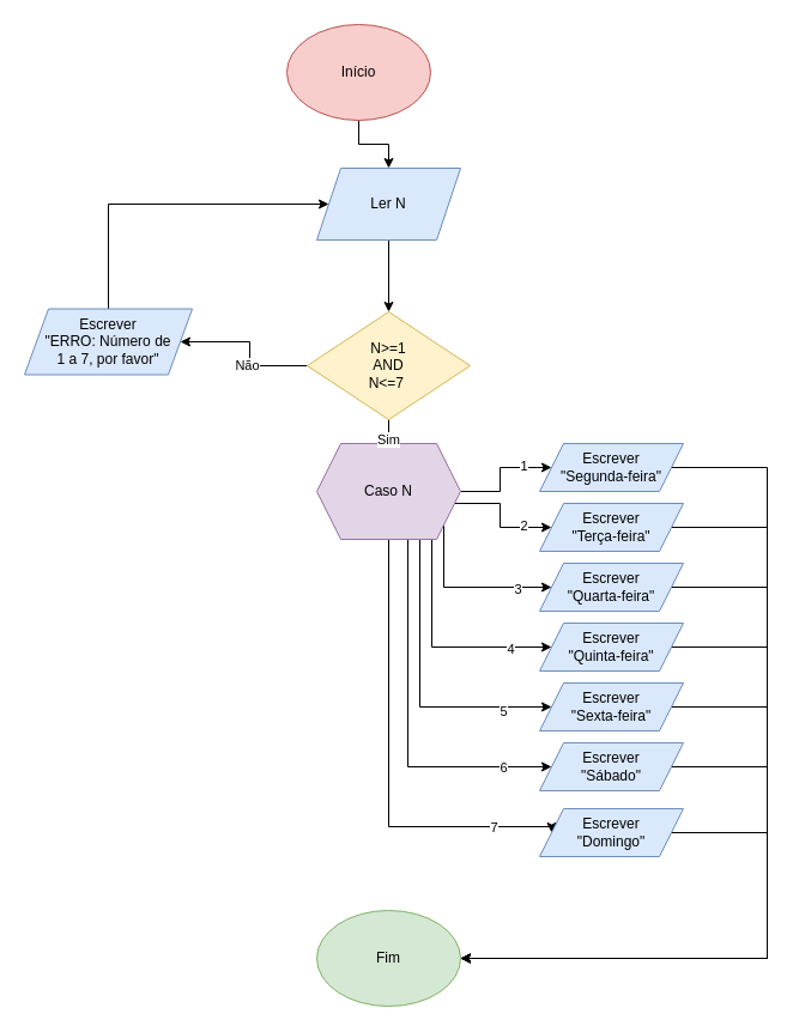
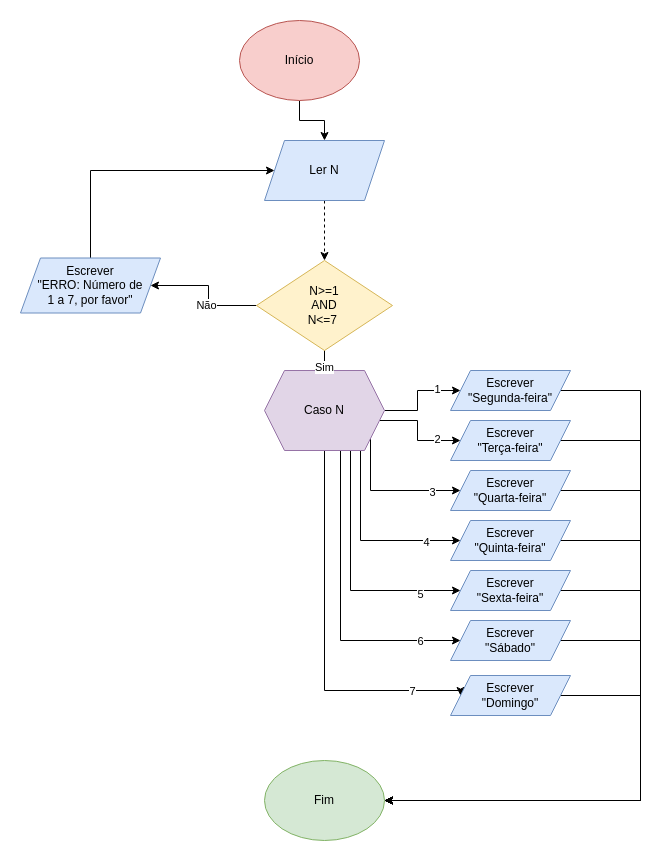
  <mxCell id="0" />
  <mxCell id="1" parent="0" />
  <mxCell id="2" value="" style="edgeStyle=orthogonalEdgeStyle;rounded=0;orthogonalLoop=1;jettySize=auto;html=1;" edge="1" parent="1" source="3" target="5"><mxGeometry relative="1" as="geometry" /></mxCell>
  <mxCell id="3" value="Início" style="ellipse;whiteSpace=wrap;html=1;fillColor=#f8cecc;strokeColor=#b85450;" vertex="1" parent="1"><mxGeometry x="239" y="20" width="120" height="80" as="geometry" /></mxCell>
- <mxCell id="4" value="" style="edgeStyle=orthogonalEdgeStyle;rounded=0;orthogonalLoop=1;jettySize=auto;html=1;" edge="1" parent="1" source="5" target="42"><mxGeometry relative="1" as="geometry" /></mxCell>
+ <mxCell id="4" value="" style="edgeStyle=orthogonalEdgeStyle;rounded=0;orthogonalLoop=1;jettySize=auto;html=1;dashed=1;" edge="1" parent="1" source="5" target="42"><mxGeometry relative="1" as="geometry" /></mxCell>
  <mxCell id="5" value="Ler N" style="shape=parallelogram;perimeter=parallelogramPerimeter;whiteSpace=wrap;html=1;fixedSize=1;fillColor=#dae8fc;strokeColor=#6c8ebf;" vertex="1" parent="1"><mxGeometry x="264" y="140" width="120" height="60" as="geometry" /></mxCell>
  <mxCell id="6" style="edgeStyle=orthogonalEdgeStyle;rounded=0;orthogonalLoop=1;jettySize=auto;html=1;entryX=0;entryY=0.5;entryDx=0;entryDy=0;" edge="1" parent="1" source="20" target="22"><mxGeometry relative="1" as="geometry" /></mxCell>
  <mxCell id="7" value="1" style="edgeLabel;html=1;align=center;verticalAlign=middle;resizable=0;points=[];" vertex="1" connectable="0" parent="6"><mxGeometry x="0.5" y="2" relative="1" as="geometry"><mxPoint as="offset" /></mxGeometry></mxCell>
  <mxCell id="8" style="edgeStyle=orthogonalEdgeStyle;rounded=0;orthogonalLoop=1;jettySize=auto;html=1;entryX=0;entryY=0.5;entryDx=0;entryDy=0;" edge="1" parent="1" source="20" target="24"><mxGeometry relative="1" as="geometry"><Array as="points"><mxPoint x="417" y="420" /><mxPoint x="417" y="440" /></Array></mxGeometry></mxCell>
  <mxCell id="9" value="2" style="edgeLabel;html=1;align=center;verticalAlign=middle;resizable=0;points=[];" vertex="1" connectable="0" parent="8"><mxGeometry x="0.525" y="2" relative="1" as="geometry"><mxPoint as="offset" /></mxGeometry></mxCell>
  <mxCell id="10" style="edgeStyle=orthogonalEdgeStyle;rounded=0;orthogonalLoop=1;jettySize=auto;html=1;" edge="1" parent="1" source="20" target="26"><mxGeometry relative="1" as="geometry"><Array as="points"><mxPoint x="370" y="490" /></Array></mxGeometry></mxCell>
  <mxCell id="11" value="3" style="edgeLabel;html=1;align=center;verticalAlign=middle;resizable=0;points=[];" vertex="1" connectable="0" parent="10"><mxGeometry x="0.592" y="-1" relative="1" as="geometry"><mxPoint as="offset" /></mxGeometry></mxCell>
  <mxCell id="12" style="edgeStyle=orthogonalEdgeStyle;rounded=0;orthogonalLoop=1;jettySize=auto;html=1;entryX=0;entryY=0.5;entryDx=0;entryDy=0;" edge="1" parent="1" source="20" target="28"><mxGeometry relative="1" as="geometry"><Array as="points"><mxPoint x="360" y="540" /></Array></mxGeometry></mxCell>
  <mxCell id="13" value="4" style="edgeLabel;html=1;align=center;verticalAlign=middle;resizable=0;points=[];" vertex="1" connectable="0" parent="12"><mxGeometry x="0.632" y="-1" relative="1" as="geometry"><mxPoint as="offset" /></mxGeometry></mxCell>
  <mxCell id="14" style="edgeStyle=orthogonalEdgeStyle;rounded=0;orthogonalLoop=1;jettySize=auto;html=1;entryX=0;entryY=0.5;entryDx=0;entryDy=0;" edge="1" parent="1" source="20" target="30"><mxGeometry relative="1" as="geometry"><Array as="points"><mxPoint x="350" y="590" /></Array></mxGeometry></mxCell>
  <mxCell id="15" value="5" style="edgeLabel;html=1;align=center;verticalAlign=middle;resizable=0;points=[];" vertex="1" connectable="0" parent="14"><mxGeometry x="0.672" y="-3" relative="1" as="geometry"><mxPoint as="offset" /></mxGeometry></mxCell>
  <mxCell id="16" style="edgeStyle=orthogonalEdgeStyle;rounded=0;orthogonalLoop=1;jettySize=auto;html=1;entryX=0;entryY=0.5;entryDx=0;entryDy=0;" edge="1" parent="1" source="20" target="32"><mxGeometry relative="1" as="geometry"><Array as="points"><mxPoint x="340" y="640" /></Array></mxGeometry></mxCell>
  <mxCell id="17" value="6" style="edgeLabel;html=1;align=center;verticalAlign=middle;resizable=0;points=[];" vertex="1" connectable="0" parent="16"><mxGeometry x="0.736" relative="1" as="geometry"><mxPoint as="offset" /></mxGeometry></mxCell>
  <mxCell id="18" style="edgeStyle=orthogonalEdgeStyle;rounded=0;orthogonalLoop=1;jettySize=auto;html=1;entryX=0;entryY=0.5;entryDx=0;entryDy=0;" edge="1" parent="1" source="20" target="34"><mxGeometry relative="1" as="geometry"><Array as="points"><mxPoint x="324" y="690" /><mxPoint x="460" y="690" /></Array></mxGeometry></mxCell>
  <mxCell id="19" value="7" style="edgeLabel;html=1;align=center;verticalAlign=middle;resizable=0;points=[];" vertex="1" connectable="0" parent="18"><mxGeometry x="0.717" relative="1" as="geometry"><mxPoint as="offset" /></mxGeometry></mxCell>
  <mxCell id="20" value="Caso N" style="shape=hexagon;perimeter=hexagonPerimeter2;whiteSpace=wrap;html=1;fixedSize=1;fillColor=#e1d5e7;strokeColor=#9673a6;" vertex="1" parent="1"><mxGeometry x="264" y="370" width="120" height="80" as="geometry" /></mxCell>
  <mxCell id="21" style="edgeStyle=orthogonalEdgeStyle;rounded=0;orthogonalLoop=1;jettySize=auto;html=1;" edge="1" parent="1" source="22" target="37"><mxGeometry relative="1" as="geometry"><Array as="points"><mxPoint x="640" y="390" /><mxPoint x="640" y="800" /></Array></mxGeometry></mxCell>
  <mxCell id="22" value="Escrever&lt;div&gt;&quot;Segunda-feira&quot;&lt;/div&gt;" style="shape=parallelogram;perimeter=parallelogramPerimeter;whiteSpace=wrap;html=1;fixedSize=1;fillColor=#dae8fc;strokeColor=#6c8ebf;" vertex="1" parent="1"><mxGeometry x="450" y="370" width="120" height="40" as="geometry" /></mxCell>
  <mxCell id="23" style="edgeStyle=orthogonalEdgeStyle;rounded=0;orthogonalLoop=1;jettySize=auto;html=1;" edge="1" parent="1" source="24" target="37"><mxGeometry relative="1" as="geometry"><Array as="points"><mxPoint x="640" y="440" /><mxPoint x="640" y="800" /></Array></mxGeometry></mxCell>
  <mxCell id="24" value="Escrever&lt;div&gt;&quot;Terça-feira&quot;&lt;/div&gt;" style="shape=parallelogram;perimeter=parallelogramPerimeter;whiteSpace=wrap;html=1;fixedSize=1;fillColor=#dae8fc;strokeColor=#6c8ebf;" vertex="1" parent="1"><mxGeometry x="450" y="420" width="120" height="40" as="geometry" /></mxCell>
  <mxCell id="25" style="edgeStyle=orthogonalEdgeStyle;rounded=0;orthogonalLoop=1;jettySize=auto;html=1;" edge="1" parent="1" source="26" target="37"><mxGeometry relative="1" as="geometry"><Array as="points"><mxPoint x="640" y="490" /><mxPoint x="640" y="800" /></Array></mxGeometry></mxCell>
  <mxCell id="26" value="Escrever&lt;div&gt;&quot;Quarta-feira&quot;&lt;/div&gt;" style="shape=parallelogram;perimeter=parallelogramPerimeter;whiteSpace=wrap;html=1;fixedSize=1;fillColor=#dae8fc;strokeColor=#6c8ebf;" vertex="1" parent="1"><mxGeometry x="450" y="470" width="120" height="40" as="geometry" /></mxCell>
  <mxCell id="27" style="edgeStyle=orthogonalEdgeStyle;rounded=0;orthogonalLoop=1;jettySize=auto;html=1;" edge="1" parent="1" source="28" target="37"><mxGeometry relative="1" as="geometry"><Array as="points"><mxPoint x="640" y="540" /><mxPoint x="640" y="800" /></Array></mxGeometry></mxCell>
  <mxCell id="28" value="Escrever&lt;div&gt;&quot;Quinta-feira&quot;&lt;/div&gt;" style="shape=parallelogram;perimeter=parallelogramPerimeter;whiteSpace=wrap;html=1;fixedSize=1;fillColor=#dae8fc;strokeColor=#6c8ebf;" vertex="1" parent="1"><mxGeometry x="450" y="520" width="120" height="40" as="geometry" /></mxCell>
  <mxCell id="29" style="edgeStyle=orthogonalEdgeStyle;rounded=0;orthogonalLoop=1;jettySize=auto;html=1;" edge="1" parent="1" source="30" target="37"><mxGeometry relative="1" as="geometry"><Array as="points"><mxPoint x="640" y="590" /><mxPoint x="640" y="800" /></Array></mxGeometry></mxCell>
  <mxCell id="30" value="Escrever&lt;div&gt;&quot;Sexta-feira&quot;&lt;/div&gt;" style="shape=parallelogram;perimeter=parallelogramPerimeter;whiteSpace=wrap;html=1;fixedSize=1;fillColor=#dae8fc;strokeColor=#6c8ebf;" vertex="1" parent="1"><mxGeometry x="450" y="570" width="120" height="40" as="geometry" /></mxCell>
  <mxCell id="31" style="edgeStyle=orthogonalEdgeStyle;rounded=0;orthogonalLoop=1;jettySize=auto;html=1;" edge="1" parent="1" source="32" target="37"><mxGeometry relative="1" as="geometry"><Array as="points"><mxPoint x="640" y="640" /><mxPoint x="640" y="800" /></Array></mxGeometry></mxCell>
  <mxCell id="32" value="Escrever&lt;div&gt;&quot;Sábado&quot;&lt;/div&gt;" style="shape=parallelogram;perimeter=parallelogramPerimeter;whiteSpace=wrap;html=1;fixedSize=1;fillColor=#dae8fc;strokeColor=#6c8ebf;" vertex="1" parent="1"><mxGeometry x="450" y="620" width="120" height="40" as="geometry" /></mxCell>
  <mxCell id="33" style="edgeStyle=orthogonalEdgeStyle;rounded=0;orthogonalLoop=1;jettySize=auto;html=1;" edge="1" parent="1" source="34" target="37"><mxGeometry relative="1" as="geometry"><Array as="points"><mxPoint x="640" y="695" /><mxPoint x="640" y="800" /></Array></mxGeometry></mxCell>
  <mxCell id="34" value="Escrever&lt;div&gt;&quot;Domingo&quot;&lt;/div&gt;" style="shape=parallelogram;perimeter=parallelogramPerimeter;whiteSpace=wrap;html=1;fixedSize=1;fillColor=#dae8fc;strokeColor=#6c8ebf;" vertex="1" parent="1"><mxGeometry x="450" y="675" width="120" height="40" as="geometry" /></mxCell>
  <mxCell id="35" style="edgeStyle=orthogonalEdgeStyle;rounded=0;orthogonalLoop=1;jettySize=auto;html=1;" edge="1" parent="1" source="36" target="5"><mxGeometry relative="1" as="geometry"><Array as="points"><mxPoint x="90" y="170" /></Array></mxGeometry></mxCell>
  <mxCell id="36" value="Escrever&lt;div&gt;&quot;ERRO: Número de&lt;/div&gt;&lt;div&gt;1 a 7, por favor&quot;&lt;/div&gt;" style="shape=parallelogram;perimeter=parallelogramPerimeter;whiteSpace=wrap;html=1;fixedSize=1;fillColor=#dae8fc;strokeColor=#6c8ebf;" vertex="1" parent="1"><mxGeometry x="20" y="257.5" width="140" height="55" as="geometry" /></mxCell>
  <mxCell id="37" value="Fim" style="ellipse;whiteSpace=wrap;html=1;fillColor=#d5e8d4;strokeColor=#82b366;" vertex="1" parent="1"><mxGeometry x="264" y="760" width="120" height="80" as="geometry" /></mxCell>
  <mxCell id="38" value="" style="edgeStyle=orthogonalEdgeStyle;rounded=0;orthogonalLoop=1;jettySize=auto;html=1;" edge="1" parent="1" source="42" target="36"><mxGeometry relative="1" as="geometry" /></mxCell>
  <mxCell id="39" value="Não" style="edgeLabel;html=1;align=center;verticalAlign=middle;resizable=0;points=[];" vertex="1" connectable="0" parent="38"><mxGeometry x="-0.226" y="3" relative="1" as="geometry"><mxPoint as="offset" /></mxGeometry></mxCell>
  <mxCell id="40" value="" style="edgeStyle=orthogonalEdgeStyle;rounded=0;orthogonalLoop=1;jettySize=auto;html=1;" edge="1" parent="1" source="42" target="20"><mxGeometry relative="1" as="geometry" /></mxCell>
  <mxCell id="41" value="Sim" style="edgeLabel;html=1;align=center;verticalAlign=middle;resizable=0;points=[];" vertex="1" connectable="0" parent="40"><mxGeometry x="-0.2" y="1" relative="1" as="geometry"><mxPoint as="offset" /></mxGeometry></mxCell>
  <mxCell id="42" value="N&amp;gt;=1&lt;div&gt;AND&lt;/div&gt;&lt;div&gt;N&amp;lt;=7&amp;nbsp;&lt;/div&gt;" style="rhombus;whiteSpace=wrap;html=1;fillColor=#fff2cc;strokeColor=#d6b656;" vertex="1" parent="1"><mxGeometry x="256" y="260" width="136" height="90" as="geometry" /></mxCell>
